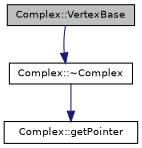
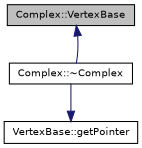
  digraph {
    rankdir=TB
    node [color=black fillcolor=white fontname=Helvetica fontsize=10 shape=record style=filled]
    edge [color=midnightblue fontname=Helvetica fontsize=10 labelfontname=Helvetica labelfontsize=10 style=solid]
    n1 [fillcolor=grey75 fontcolor=black height=0.2 label="Complex::VertexBase" width=0.4]
    n2 [height=0.2 label="Complex::~Complex" width=0.4]
-   n3 [height=0.2 label="Complex::getPointer" width=0.4]
-   n1 -> n2
+   n3 [height=0.2 label="VertexBase::getPointer" width=0.4]
+   n2 -> n1
    n2 -> n3
  }
